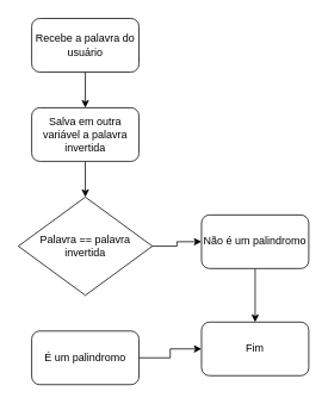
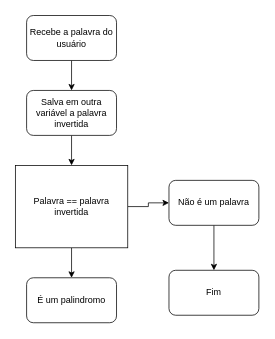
  <mxCell id="0" />
  <mxCell id="1" parent="0" />
  <mxCell id="2" value="" style="edgeStyle=orthogonalEdgeStyle;rounded=0;orthogonalLoop=1;jettySize=auto;html=1;" edge="1" parent="1" source="3" target="5"><mxGeometry relative="1" as="geometry" /></mxCell>
  <mxCell id="3" value="Recebe a palavra do usuário" style="rounded=1;whiteSpace=wrap;html=1;" vertex="1" parent="1"><mxGeometry x="35" y="20" width="120" height="60" as="geometry" /></mxCell>
  <mxCell id="4" value="" style="edgeStyle=orthogonalEdgeStyle;rounded=0;orthogonalLoop=1;jettySize=auto;html=1;" edge="1" parent="1" source="5" target="8"><mxGeometry relative="1" as="geometry" /></mxCell>
  <mxCell id="5" value="Salva em outra variável a palavra invertida" style="rounded=1;whiteSpace=wrap;html=1;" vertex="1" parent="1"><mxGeometry x="35" y="120" width="120" height="60" as="geometry" /></mxCell>
  <mxCell id="6" value="" style="edgeStyle=orthogonalEdgeStyle;rounded=0;orthogonalLoop=1;jettySize=auto;html=1;" edge="1" parent="1" source="8" target="12"><mxGeometry relative="1" as="geometry" /></mxCell>
- <mxCell id="8" value="Palavra == palavra invertida" style="rhombus;whiteSpace=wrap;html=1;" vertex="1" parent="1"><mxGeometry x="20" y="220" width="150" height="110" as="geometry" /></mxCell>
- <mxCell id="9" value="" style="edgeStyle=orthogonalEdgeStyle;rounded=0;orthogonalLoop=1;jettySize=auto;html=1;" edge="1" parent="1" source="10" target="13"><mxGeometry relative="1" as="geometry" /></mxCell>
+ <mxCell id="7" value="" style="edgeStyle=orthogonalEdgeStyle;rounded=0;orthogonalLoop=1;jettySize=auto;html=1;" edge="1" parent="1" source="8" target="10"><mxGeometry relative="1" as="geometry" /></mxCell>
+ <mxCell id="8" value="Palavra == palavra invertida" style="whiteSpace=wrap;html=1;rounded=0;" vertex="1" parent="1"><mxGeometry x="20" y="220" width="150" height="110" as="geometry" /></mxCell>
  <mxCell id="10" value="É um palindromo" style="rounded=1;whiteSpace=wrap;html=1;" vertex="1" parent="1"><mxGeometry x="35" y="370" width="120" height="60" as="geometry" /></mxCell>
  <mxCell id="11" value="" style="edgeStyle=orthogonalEdgeStyle;rounded=0;orthogonalLoop=1;jettySize=auto;html=1;" edge="1" parent="1" source="12" target="13"><mxGeometry relative="1" as="geometry" /></mxCell>
- <mxCell id="12" value="Não é um palindromo" style="rounded=1;whiteSpace=wrap;html=1;" vertex="1" parent="1"><mxGeometry x="225" y="240" width="120" height="60" as="geometry" /></mxCell>
+ <mxCell id="12" value="Não é um palavra" style="rounded=1;whiteSpace=wrap;html=1;" vertex="1" parent="1"><mxGeometry x="225" y="240" width="120" height="60" as="geometry" /></mxCell>
  <mxCell id="13" value="Fim" style="rounded=1;whiteSpace=wrap;html=1;" vertex="1" parent="1"><mxGeometry x="225" y="360" width="120" height="60" as="geometry" /></mxCell>
